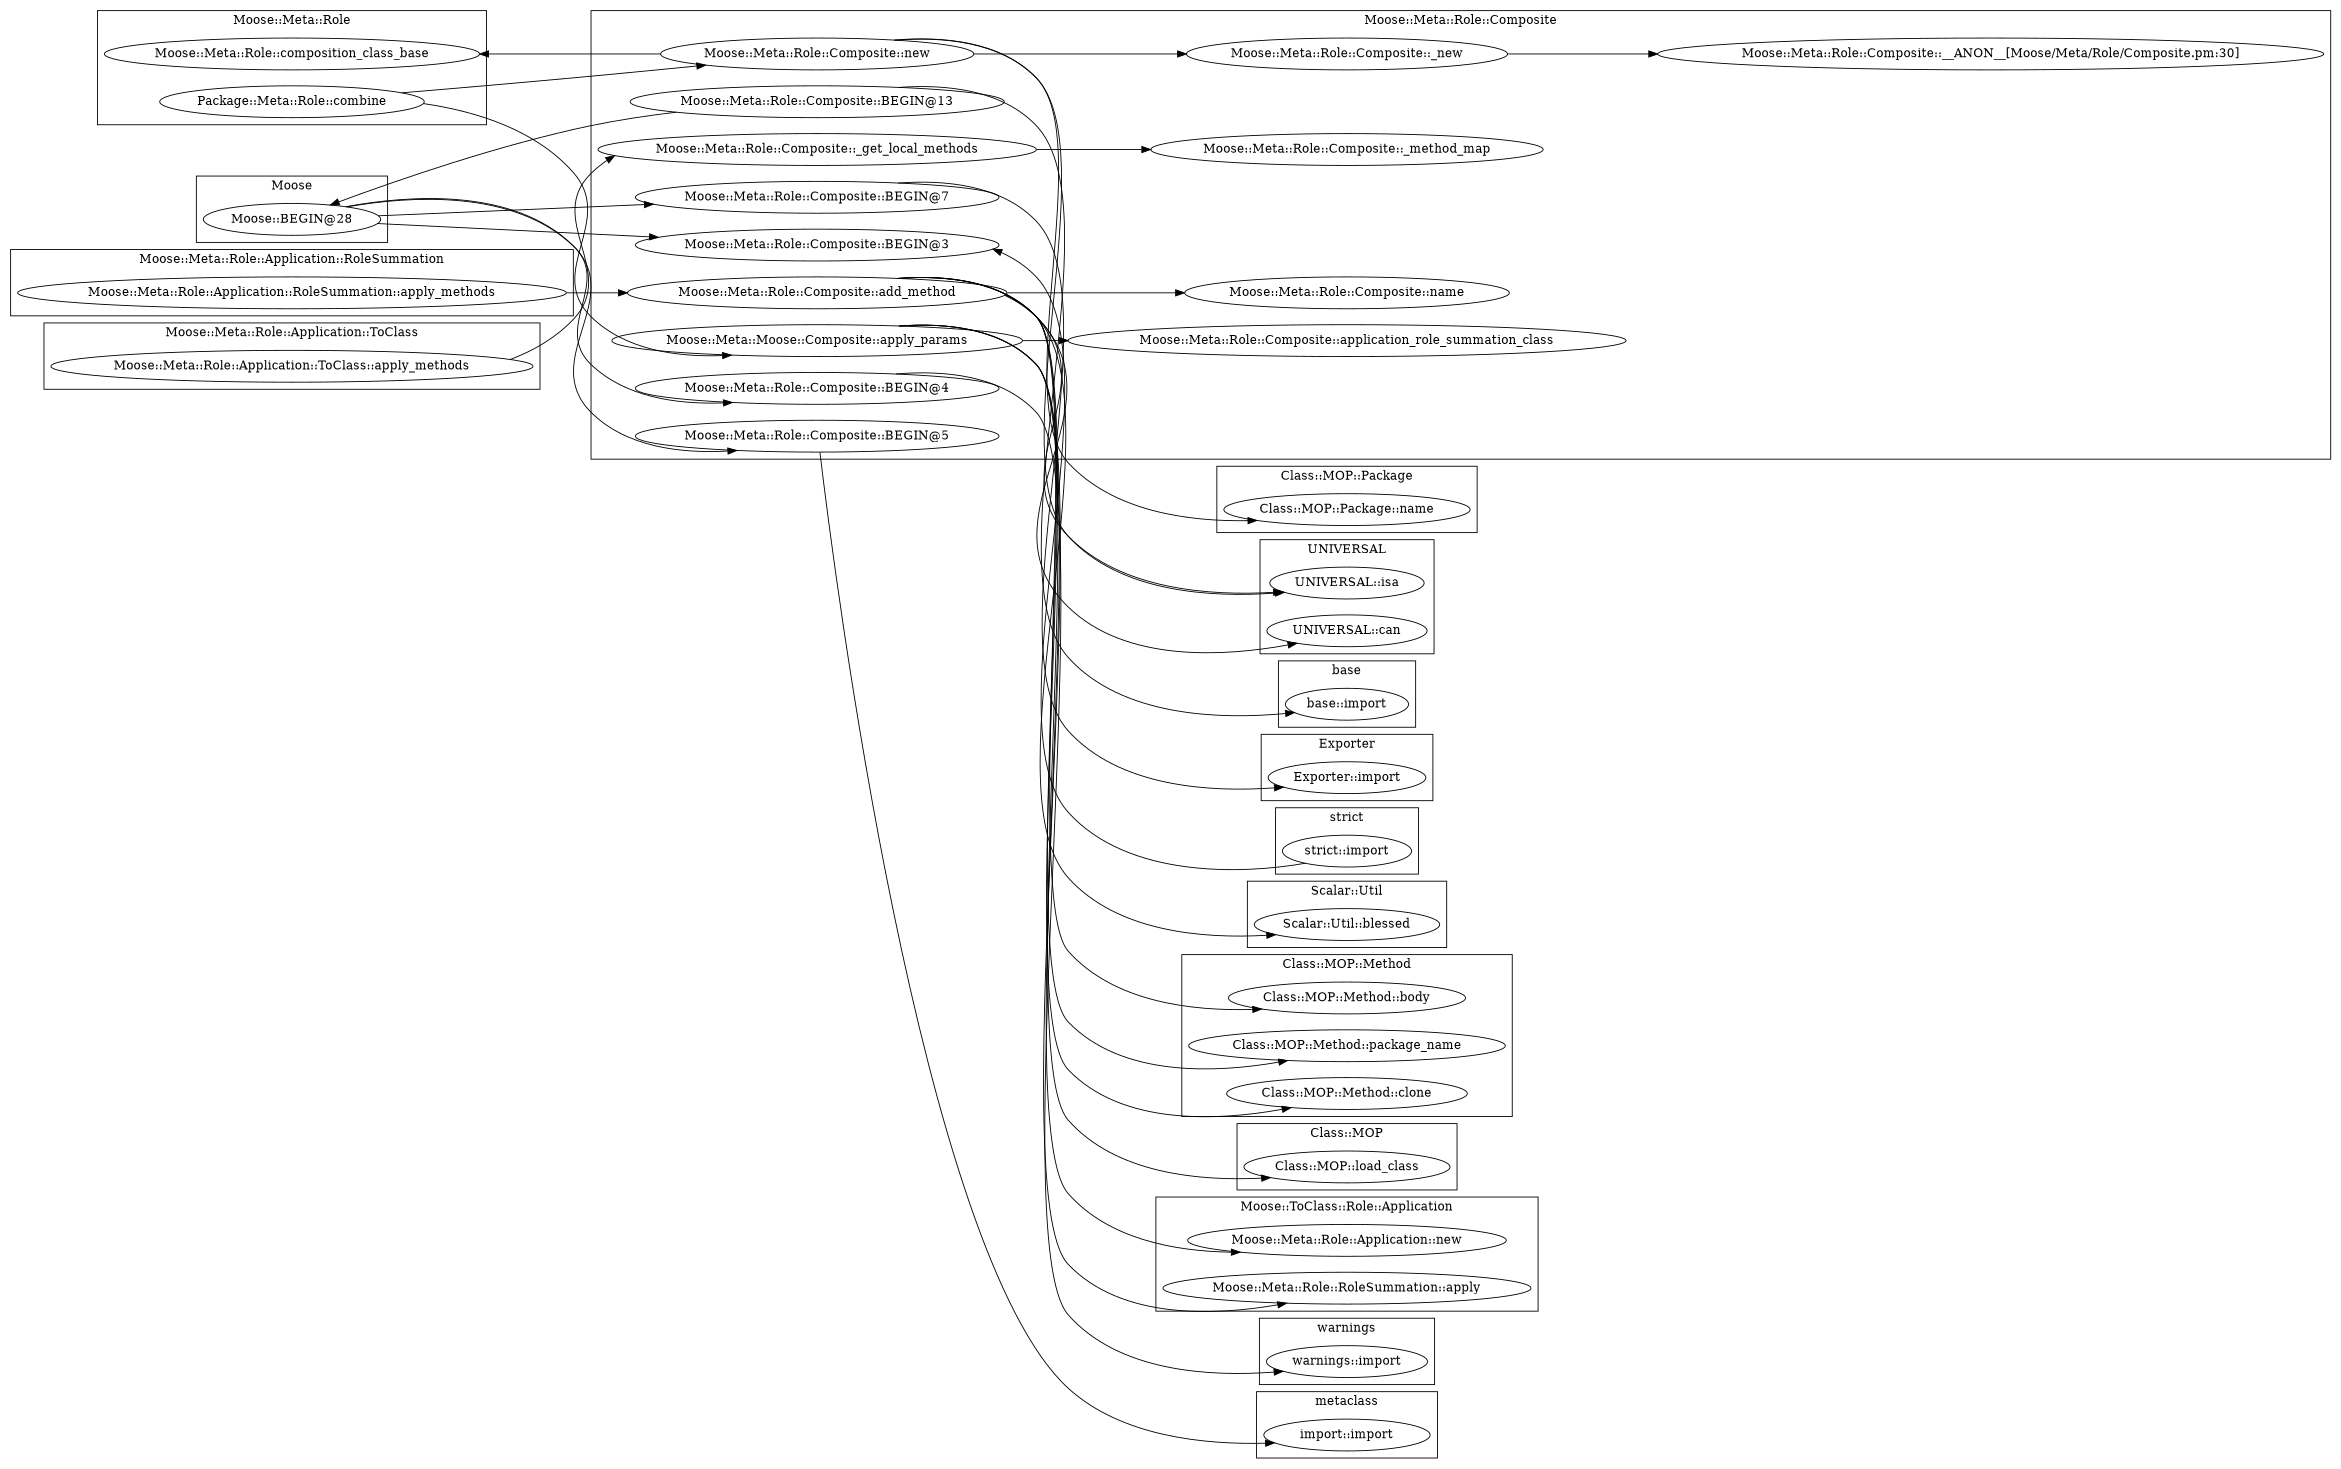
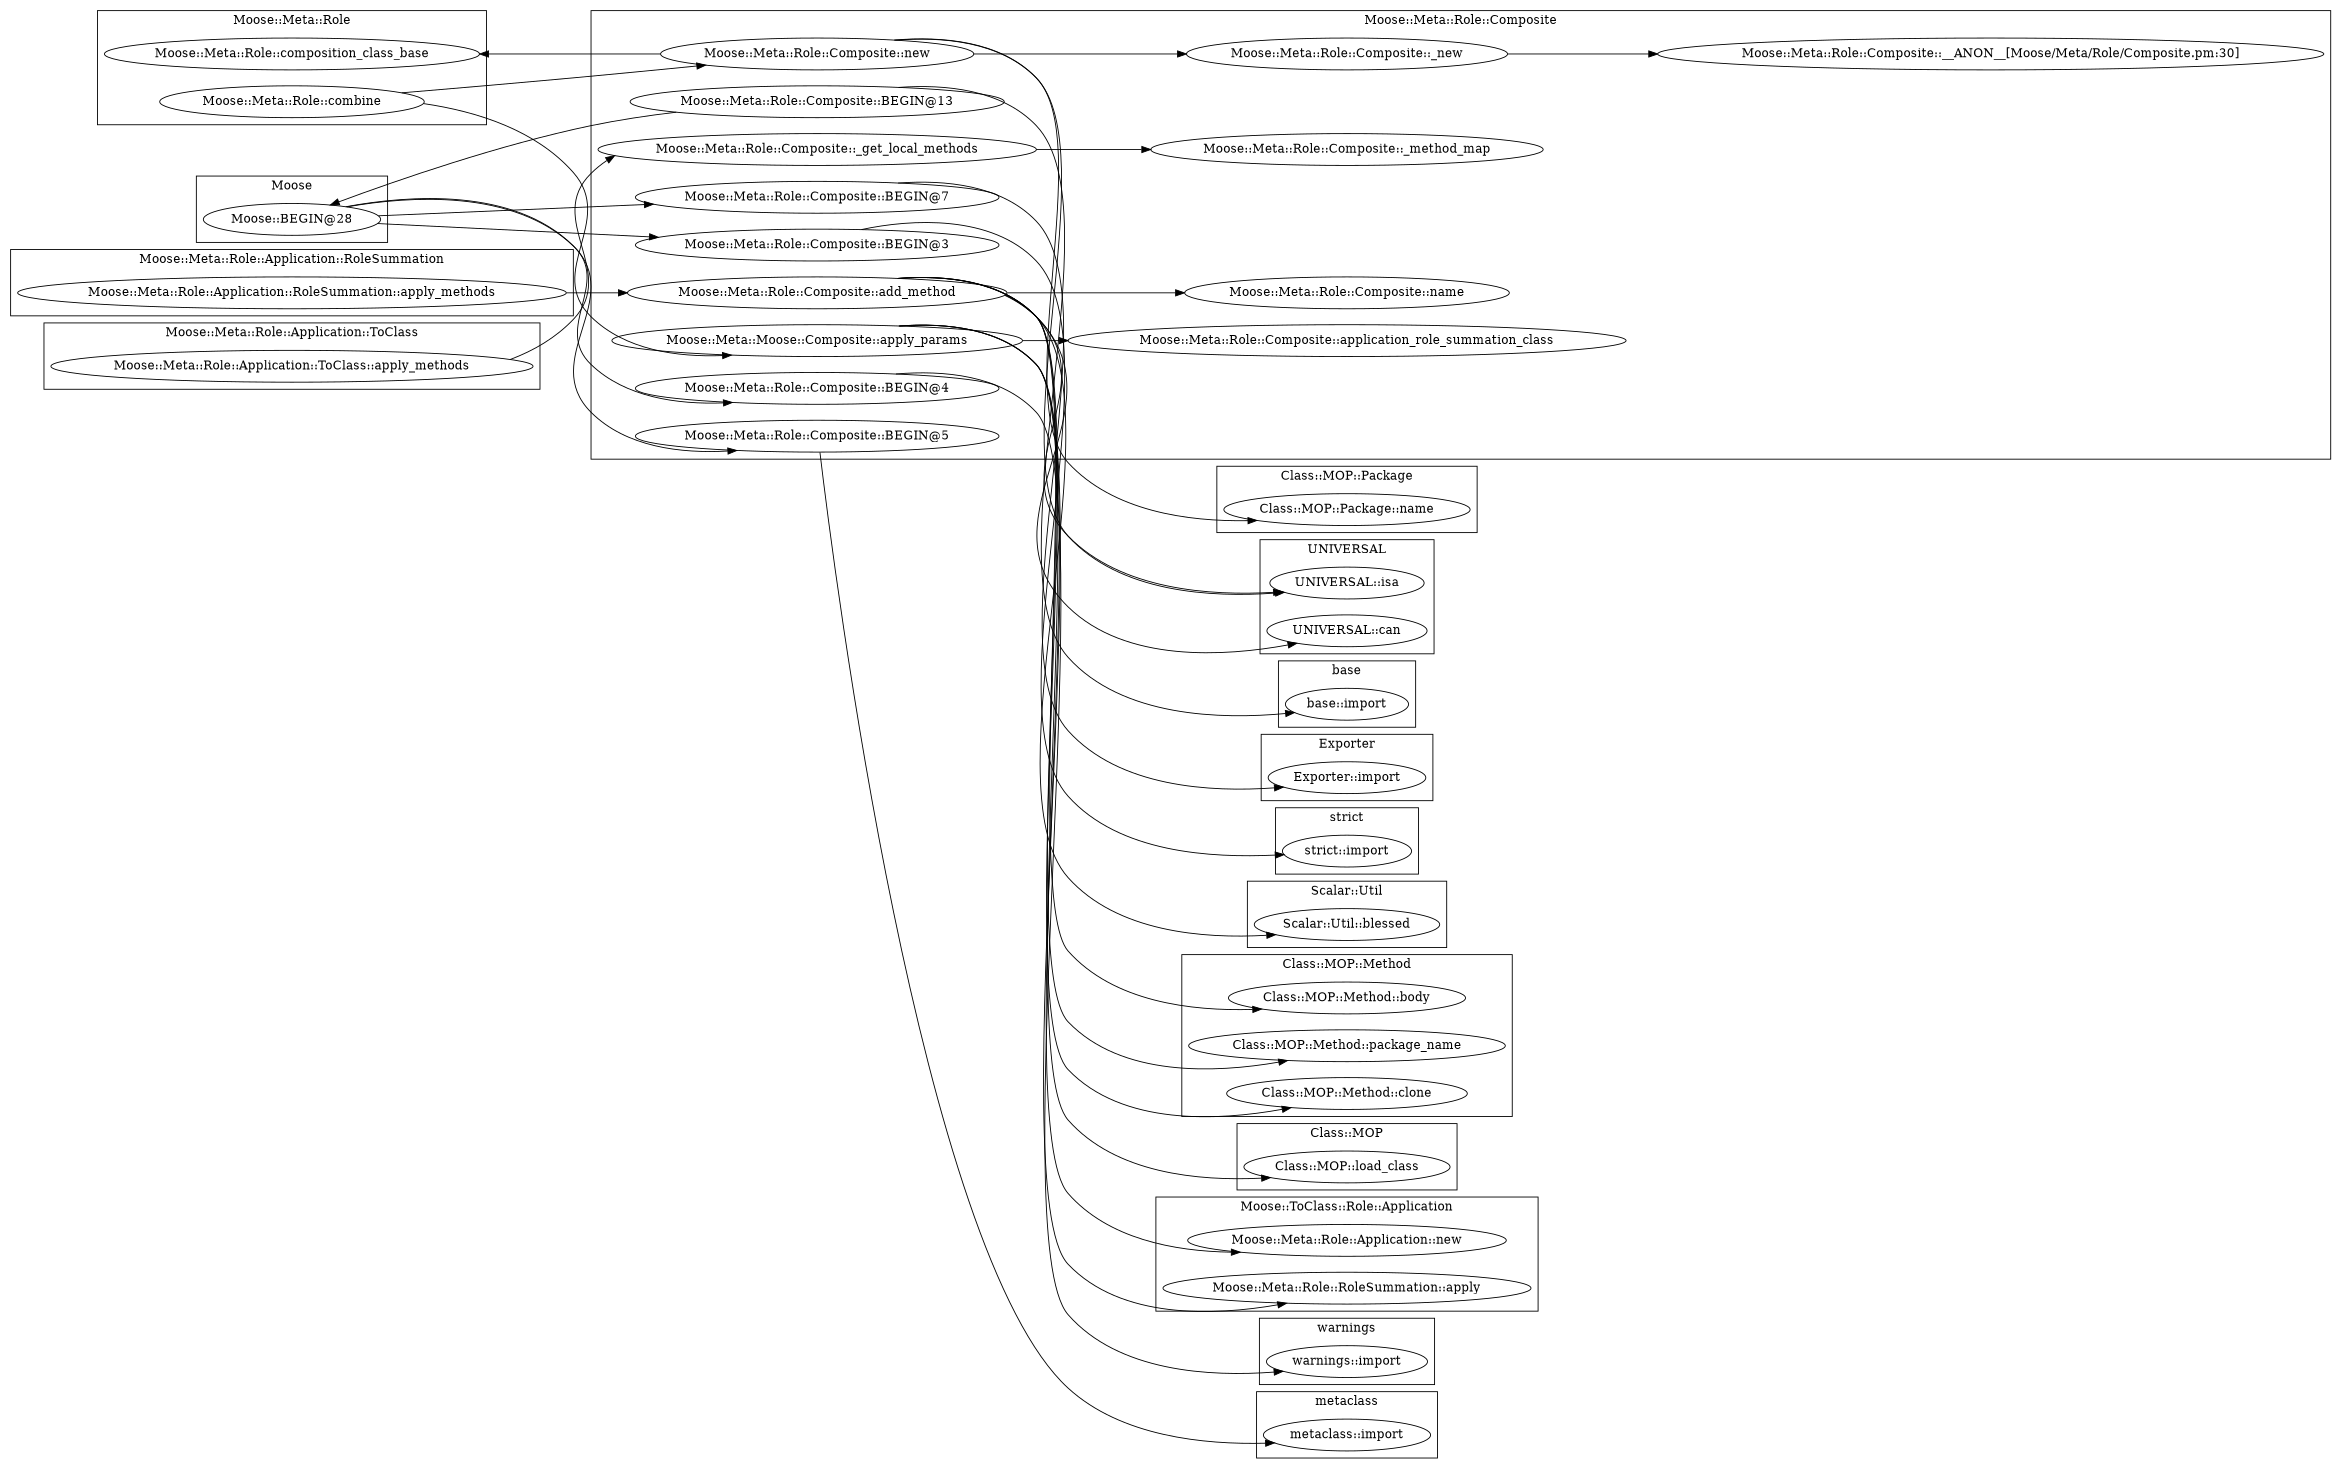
  digraph {
    rankdir=LR
    "Moose::Meta::Role::Composite::new"
    "Moose::Meta::Role::Composite::__ANON__[Moose/Meta/Role/Composite.pm:30]"
    "Moose::Meta::Role::Composite::BEGIN@13"
    "Moose::Meta::Role::Composite::BEGIN@7"
    "Moose::Meta::Role::Composite::application_role_summation_class"
    "Moose::Meta::Role::Composite::name"
    "Moose::Meta::Role::Composite::BEGIN@3"
    "Moose::Meta::Role::Composite::add_method"
    "Moose::Meta::Role::Composite::_method_map"
    n10 [label="Moose::Meta::Moose::Composite::apply_params"]
    "Moose::Meta::Role::Composite::BEGIN@4"
    "Moose::Meta::Role::Composite::_get_local_methods"
    "Moose::Meta::Role::Composite::_new"
    "Moose::Meta::Role::Composite::BEGIN@5"
    "warnings::import"
    "base::import"
    "strict::import"
    "Class::MOP::load_class"
    n19 [label="Moose::Meta::Role::composition_class_base"]
-   "Moose::Meta::Role::combine" [label="Package::Meta::Role::combine"]
+   "Moose::Meta::Role::combine"
    "Moose::BEGIN@28"
    "Exporter::import"
    "Moose::Meta::Role::Application::RoleSummation::apply_methods"
-   "metaclass::import" [label="import::import"]
+   "metaclass::import"
    "Class::MOP::Package::name"
    "Scalar::Util::blessed"
    "UNIVERSAL::isa"
    "UNIVERSAL::can"
    "Class::MOP::Method::clone"
    "Class::MOP::Method::body"
    "Class::MOP::Method::package_name"
    "Moose::Meta::Role::Application::new"
    n33 [label="Moose::Meta::Role::RoleSummation::apply"]
    "Moose::Meta::Role::Application::ToClass::apply_methods"
    subgraph cluster_1 {
      label="Moose::Meta::Role::Composite"
      "Moose::Meta::Role::Composite::new"
      "Moose::Meta::Role::Composite::__ANON__[Moose/Meta/Role/Composite.pm:30]"
      "Moose::Meta::Role::Composite::BEGIN@13"
      "Moose::Meta::Role::Composite::BEGIN@7"
      "Moose::Meta::Role::Composite::application_role_summation_class"
      "Moose::Meta::Role::Composite::name"
      "Moose::Meta::Role::Composite::BEGIN@3"
      "Moose::Meta::Role::Composite::add_method"
      "Moose::Meta::Role::Composite::_method_map"
      n10
      "Moose::Meta::Role::Composite::BEGIN@4"
      "Moose::Meta::Role::Composite::_get_local_methods"
      "Moose::Meta::Role::Composite::_new"
      "Moose::Meta::Role::Composite::BEGIN@5"
    }
    subgraph cluster_2 {
      label=warnings
      "warnings::import"
    }
    subgraph cluster_3 {
      label=base
      "base::import"
    }
    subgraph cluster_4 {
      label="strict"
      "strict::import"
    }
    subgraph cluster_5 {
      label="Class::MOP"
      "Class::MOP::load_class"
    }
    subgraph cluster_6 {
      label="Moose::Meta::Role"
      n19
      "Moose::Meta::Role::combine"
    }
    subgraph cluster_7 {
      label=Moose
      "Moose::BEGIN@28"
    }
    subgraph cluster_8 {
      label=Exporter
      "Exporter::import"
    }
    subgraph cluster_9 {
      label="Moose::Meta::Role::Application::RoleSummation"
      "Moose::Meta::Role::Application::RoleSummation::apply_methods"
    }
    subgraph cluster_10 {
      label=metaclass
      "metaclass::import"
    }
    subgraph cluster_11 {
      label="Class::MOP::Package"
      "Class::MOP::Package::name"
    }
    subgraph cluster_12 {
      label="Scalar::Util"
      "Scalar::Util::blessed"
    }
    subgraph cluster_13 {
      label=UNIVERSAL
      "UNIVERSAL::isa"
      "UNIVERSAL::can"
    }
    subgraph cluster_14 {
      label="Class::MOP::Method"
      "Class::MOP::Method::clone"
      "Class::MOP::Method::body"
      "Class::MOP::Method::package_name"
    }
    subgraph cluster_15 {
      label="Moose::ToClass::Role::Application"
      "Moose::Meta::Role::Application::new"
      n33
    }
    subgraph cluster_16 {
      label="Moose::Meta::Role::Application::ToClass"
      "Moose::Meta::Role::Application::ToClass::apply_methods"
    }
    "Moose::Meta::Role::Composite::new" -> "Moose::Meta::Role::Composite::_new"
    "Moose::Meta::Role::Composite::new" -> n19
    "Moose::Meta::Role::Composite::new" -> "Class::MOP::Package::name"
    "Moose::Meta::Role::Composite::new" -> "UNIVERSAL::isa"
    "Moose::Meta::Role::Composite::BEGIN@13" -> "base::import"
    "Moose::Meta::Role::Composite::BEGIN@13" -> "Moose::BEGIN@28"
    "Moose::Meta::Role::Composite::BEGIN@7" -> "Exporter::import"
-   "strict::import" -> "Moose::Meta::Role::Composite::BEGIN@3"
+   "Moose::Meta::Role::Composite::BEGIN@3" -> "strict::import"
    "Moose::Meta::Role::Composite::add_method" -> "Moose::Meta::Role::Composite::name"
    "Moose::Meta::Role::Composite::add_method" -> "Scalar::Util::blessed"
    "Moose::Meta::Role::Composite::add_method" -> "UNIVERSAL::isa"
    "Moose::Meta::Role::Composite::add_method" -> "UNIVERSAL::can"
    "Moose::Meta::Role::Composite::add_method" -> "Class::MOP::Method::clone"
    "Moose::Meta::Role::Composite::add_method" -> "Class::MOP::Method::body"
    "Moose::Meta::Role::Composite::add_method" -> "Class::MOP::Method::package_name"
    n10 -> "Moose::Meta::Role::Composite::application_role_summation_class"
    n10 -> "Class::MOP::load_class"
    n10 -> "Moose::Meta::Role::Application::new"
    n10 -> n33
    "Moose::Meta::Role::Composite::BEGIN@4" -> "warnings::import"
    "Moose::Meta::Role::Composite::_get_local_methods" -> "Moose::Meta::Role::Composite::_method_map"
    "Moose::Meta::Role::Composite::_new" -> "Moose::Meta::Role::Composite::__ANON__[Moose/Meta/Role/Composite.pm:30]"
    "Moose::Meta::Role::Composite::BEGIN@5" -> "metaclass::import"
    "Moose::Meta::Role::combine" -> "Moose::Meta::Role::Composite::new"
    "Moose::Meta::Role::combine" -> n10
    "Moose::BEGIN@28" -> "Moose::Meta::Role::Composite::BEGIN@7"
    "Moose::BEGIN@28" -> "Moose::Meta::Role::Composite::BEGIN@3"
    "Moose::BEGIN@28" -> "Moose::Meta::Role::Composite::BEGIN@4"
    "Moose::BEGIN@28" -> "Moose::Meta::Role::Composite::BEGIN@5"
    "Moose::Meta::Role::Application::RoleSummation::apply_methods" -> "Moose::Meta::Role::Composite::add_method"
    "Moose::Meta::Role::Application::ToClass::apply_methods" -> "Moose::Meta::Role::Composite::_get_local_methods"
  }
